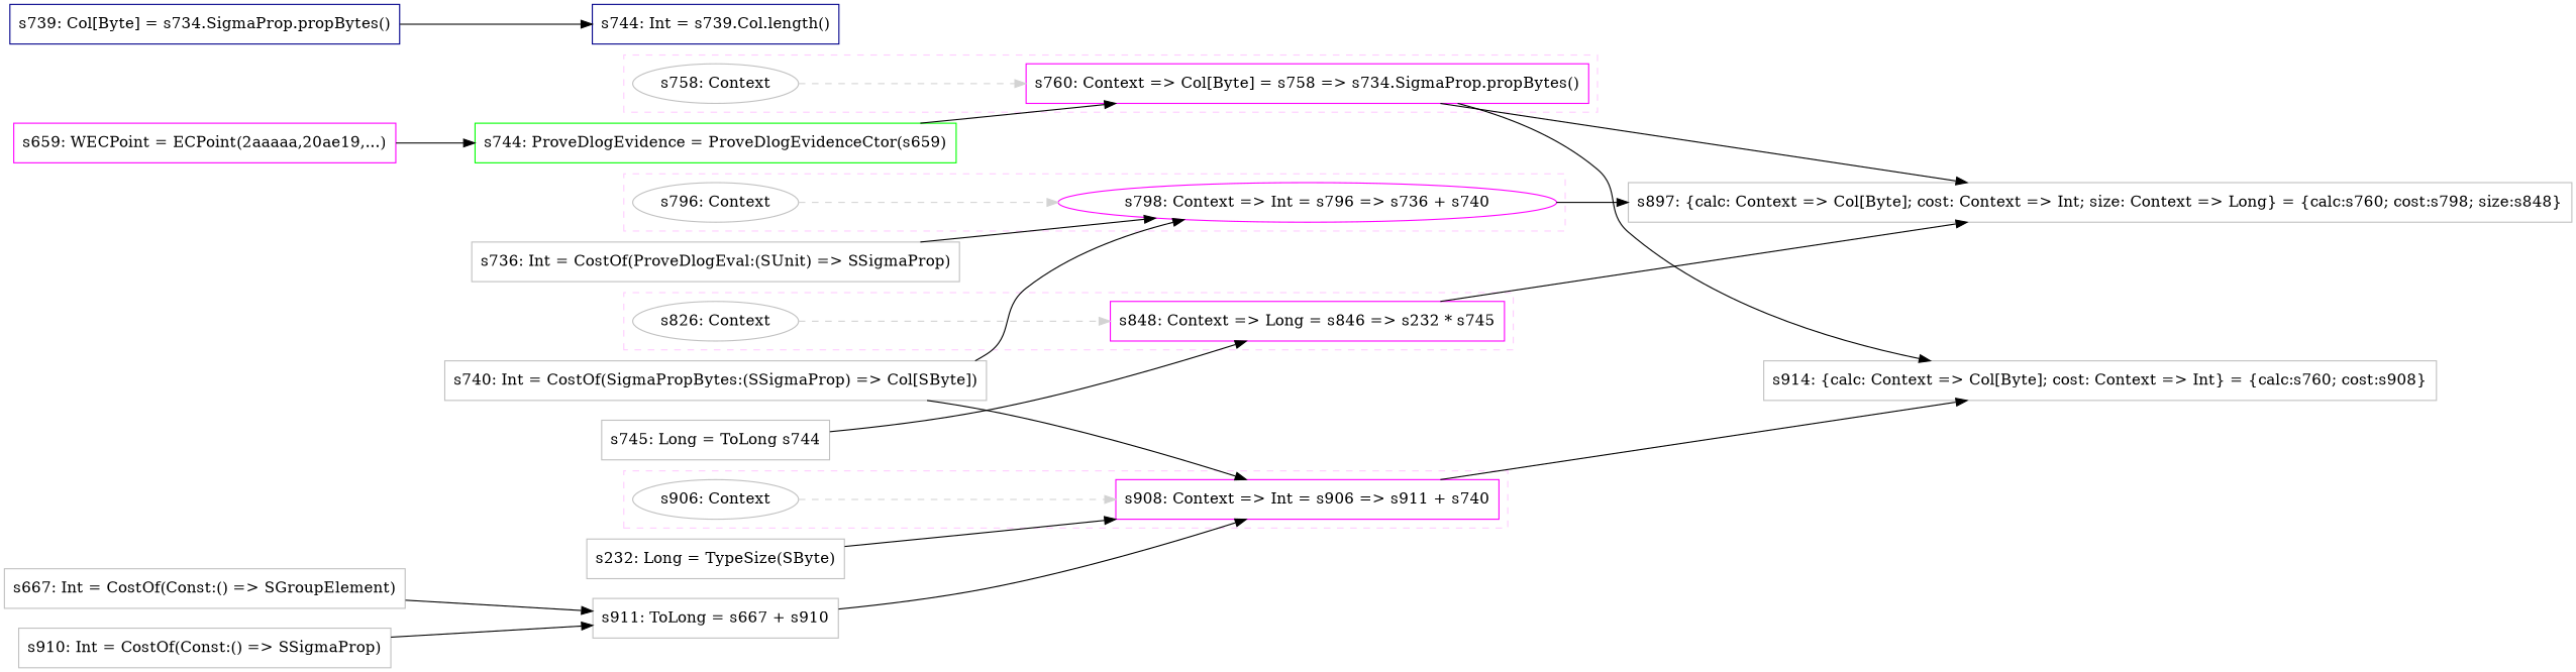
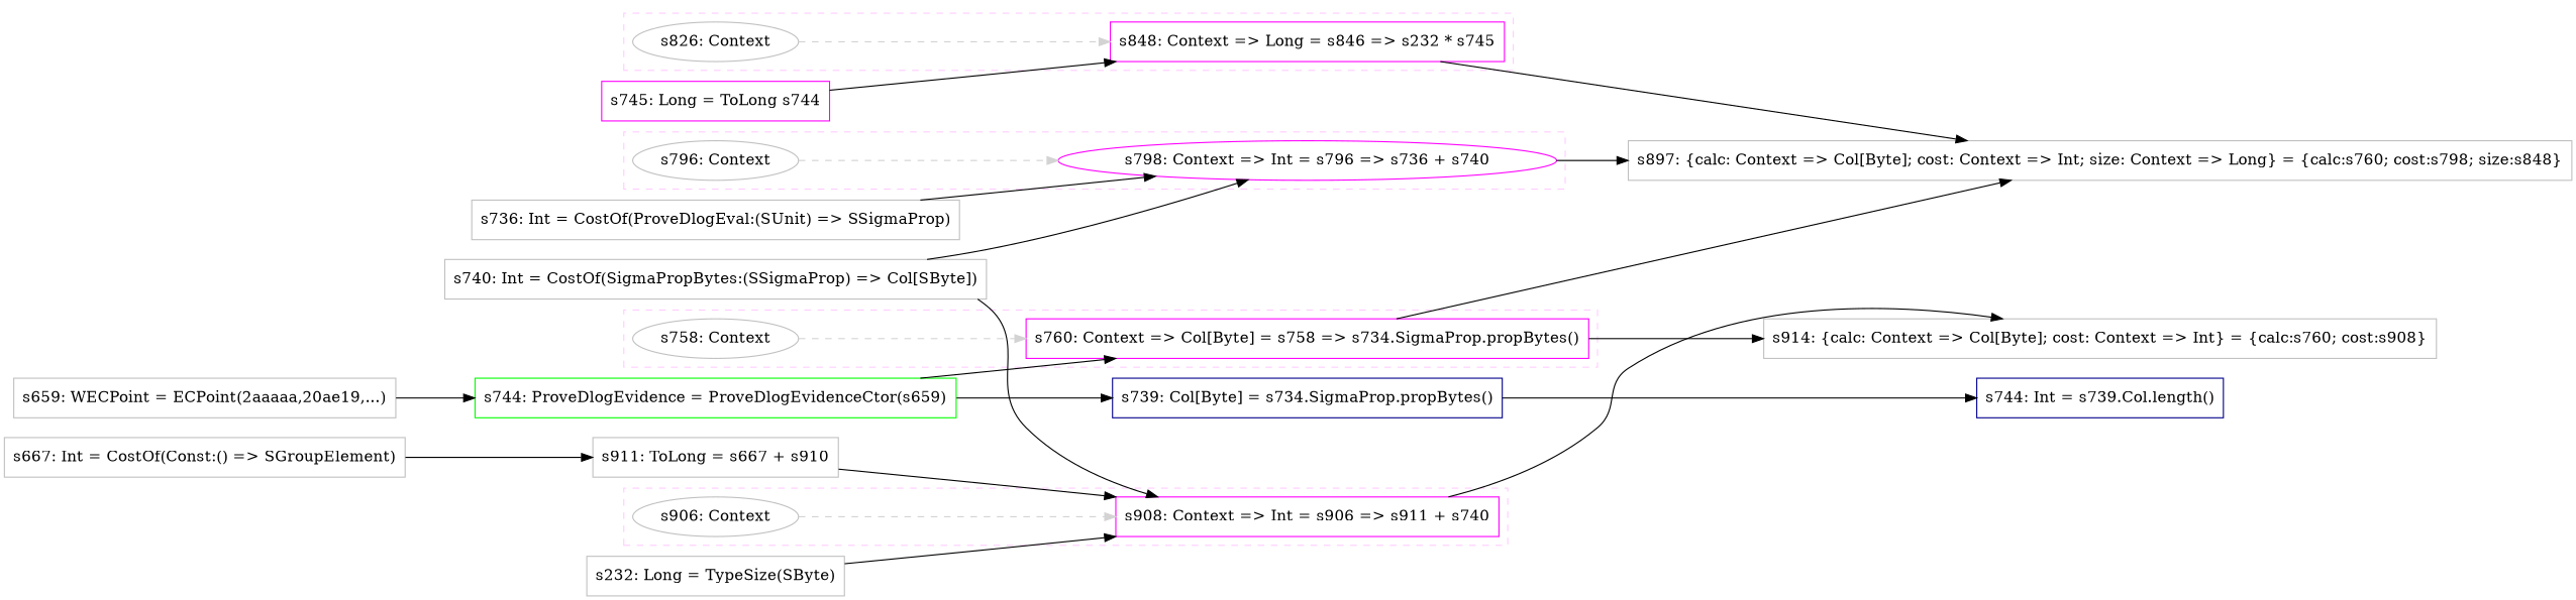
  digraph {
    concentrate=true
    rankdir=LR
    node [color=gray fillcolor=white shape=box style=filled]
    edge [style=solid]
    n1 [label="s758: Context" shape=oval]
    n2 [color=magenta label="s760: Context => Col[Byte] = s758 => s734.SigmaProp.propBytes()"]
    n3 [label="s796: Context" shape=oval]
    n4 [color=magenta label="s798: Context => Int = s796 => s736 + s740" shape=ellipse]
    n5 [label="s826: Context" shape=oval]
    n6 [color=magenta label="s848: Context => Long = s846 => s232 * s745"]
    n7 [label="s906: Context" shape=oval]
    n8 [color=magenta label="s908: Context => Int = s906 => s911 + s740"]
    n9 [label="s897: {calc: Context => Col[Byte]; cost: Context => Int; size: Context => Long} = {calc:s760; cost:s798; size:s848}"]
    n10 [label="s914: {calc: Context => Col[Byte]; cost: Context => Int} = {calc:s760; cost:s908}"]
-   n11 [color=magenta label="s659: WECPoint = ECPoint(2aaaaa,20ae19,...)"]
+   n11 [label="s659: WECPoint = ECPoint(2aaaaa,20ae19,...)"]
    n12 [color=green label="s744: ProveDlogEvidence = ProveDlogEvidenceCtor(s659)"]
    n13 [color=darkblue label="s739: Col[Byte] = s734.SigmaProp.propBytes()"]
    n14 [color=darkblue label="s744: Int = s739.Col.length()"]
    n15 [label="s736: Int = CostOf(ProveDlogEval:(SUnit) => SSigmaProp)"]
    n16 [label="s740: Int = CostOf(SigmaPropBytes:(SSigmaProp) => Col[SByte])"]
    n17 [label="s232: Long = TypeSize(SByte)"]
-   n18 [label="s745: Long = ToLong s744"]
+   n18 [color=magenta label="s745: Long = ToLong s744"]
    n19 [label="s667: Int = CostOf(Const:() => SGroupElement)"]
    n20 [label="s911: ToLong = s667 + s910"]
-   n21 [label="s910: Int = CostOf(Const:() => SSigmaProp)"]
    subgraph cluster_1 {
      color="#FFCCFF"
      style=dashed
      subgraph sub_2 {
        color="#FFCCFF"
        rank=source
        style=dashed
        n1
      }
      subgraph sub_3 {
        color="#FFCCFF"
        rank=sink
        style=dashed
        n2
      }
    }
    subgraph cluster_4 {
      color="#FFCCFF"
      style=dashed
      subgraph sub_5 {
        color="#FFCCFF"
        rank=source
        style=dashed
        n3
      }
      subgraph sub_6 {
        color="#FFCCFF"
        rank=sink
        style=dashed
        n4
      }
    }
    subgraph cluster_7 {
      color="#FFCCFF"
      style=dashed
      subgraph sub_8 {
        color="#FFCCFF"
        rank=source
        style=dashed
        n5
      }
      subgraph sub_9 {
        color="#FFCCFF"
        rank=sink
        style=dashed
        n6
      }
    }
    subgraph cluster_10 {
      color="#FFCCFF"
      style=dashed
      subgraph sub_11 {
        color="#FFCCFF"
        rank=source
        style=dashed
        n7
      }
      subgraph sub_12 {
        color="#FFCCFF"
        rank=sink
        style=dashed
        n8
      }
    }
    n1 -> n2 [color=lightgray style=dashed weight=0]
    n2 -> n9
    n2 -> n10
    n3 -> n4 [color=lightgray style=dashed weight=0]
    n4 -> n9
    n5 -> n6 [color=lightgray style=dashed weight=0]
    n6 -> n9
    n7 -> n8 [color=lightgray style=dashed weight=0]
    n8 -> n10
    n11 -> n12
    n12 -> n2
+   n12 -> n13
    n13 -> n14
    n15 -> n4
    n16 -> n4
    n16 -> n8
    n17 -> n8
    n18 -> n6
    n19 -> n20
    n20 -> n8
-   n21 -> n20
  }
